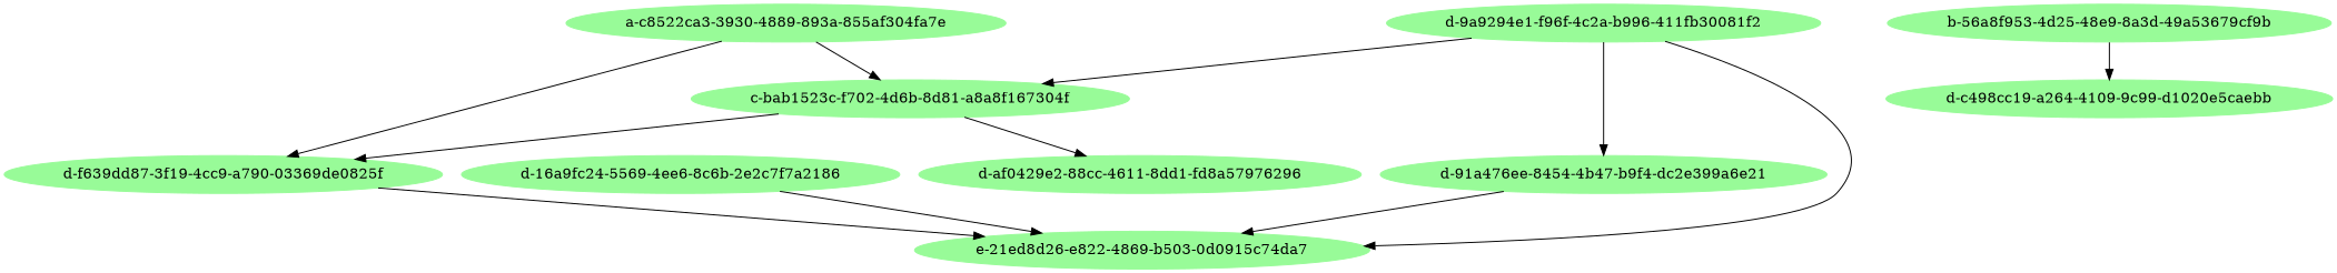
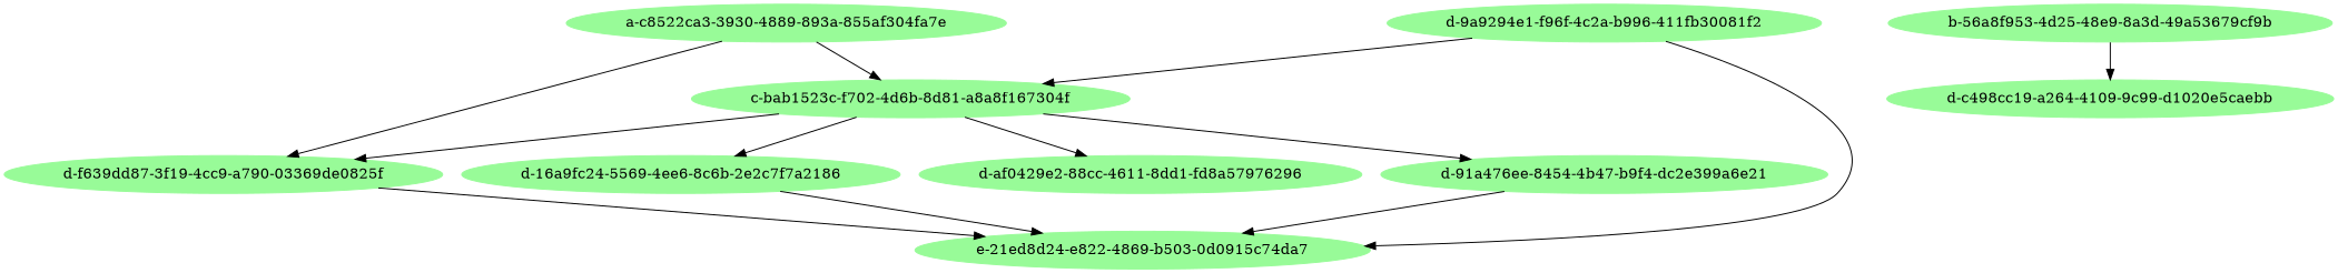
  digraph {
    node [color=palegreen style=filled]
    "a-c8522ca3-3930-4889-893a-855af304fa7e"
    "c-bab1523c-f702-4d6b-8d81-a8a8f167304f"
    "d-f639dd87-3f19-4cc9-a790-03369de0825f"
    "b-56a8f953-4d25-48e9-8a3d-49a53679cf9b"
    "d-c498cc19-a264-4109-9c99-d1020e5caebb"
    n6 [label="d-16a9fc24-5569-4ee6-8c6b-2e2c7f7a2186"]
    "d-91a476ee-8454-4b47-b9f4-dc2e399a6e21"
    "d-af0429e2-88cc-4611-8dd1-fd8a57976296"
    "d-9a9294e1-f96f-4c2a-b996-411fb30081f2"
-   "e-21ed8d24-e822-4869-b503-0d0915c74da7" [label="e-21ed8d26-e822-4869-b503-0d0915c74da7"]
+   "e-21ed8d24-e822-4869-b503-0d0915c74da7"
    "a-c8522ca3-3930-4889-893a-855af304fa7e" -> "c-bab1523c-f702-4d6b-8d81-a8a8f167304f"
    "a-c8522ca3-3930-4889-893a-855af304fa7e" -> "d-f639dd87-3f19-4cc9-a790-03369de0825f"
    "c-bab1523c-f702-4d6b-8d81-a8a8f167304f" -> "d-f639dd87-3f19-4cc9-a790-03369de0825f"
-   "d-9a9294e1-f96f-4c2a-b996-411fb30081f2" -> "d-91a476ee-8454-4b47-b9f4-dc2e399a6e21"
+   "c-bab1523c-f702-4d6b-8d81-a8a8f167304f" -> n6
+   "c-bab1523c-f702-4d6b-8d81-a8a8f167304f" -> "d-91a476ee-8454-4b47-b9f4-dc2e399a6e21"
    "c-bab1523c-f702-4d6b-8d81-a8a8f167304f" -> "d-af0429e2-88cc-4611-8dd1-fd8a57976296"
    "d-f639dd87-3f19-4cc9-a790-03369de0825f" -> "e-21ed8d24-e822-4869-b503-0d0915c74da7"
    "b-56a8f953-4d25-48e9-8a3d-49a53679cf9b" -> "d-c498cc19-a264-4109-9c99-d1020e5caebb"
    n6 -> "e-21ed8d24-e822-4869-b503-0d0915c74da7"
    "d-91a476ee-8454-4b47-b9f4-dc2e399a6e21" -> "e-21ed8d24-e822-4869-b503-0d0915c74da7"
    "d-9a9294e1-f96f-4c2a-b996-411fb30081f2" -> "c-bab1523c-f702-4d6b-8d81-a8a8f167304f"
    "d-9a9294e1-f96f-4c2a-b996-411fb30081f2" -> "e-21ed8d24-e822-4869-b503-0d0915c74da7"
  }
